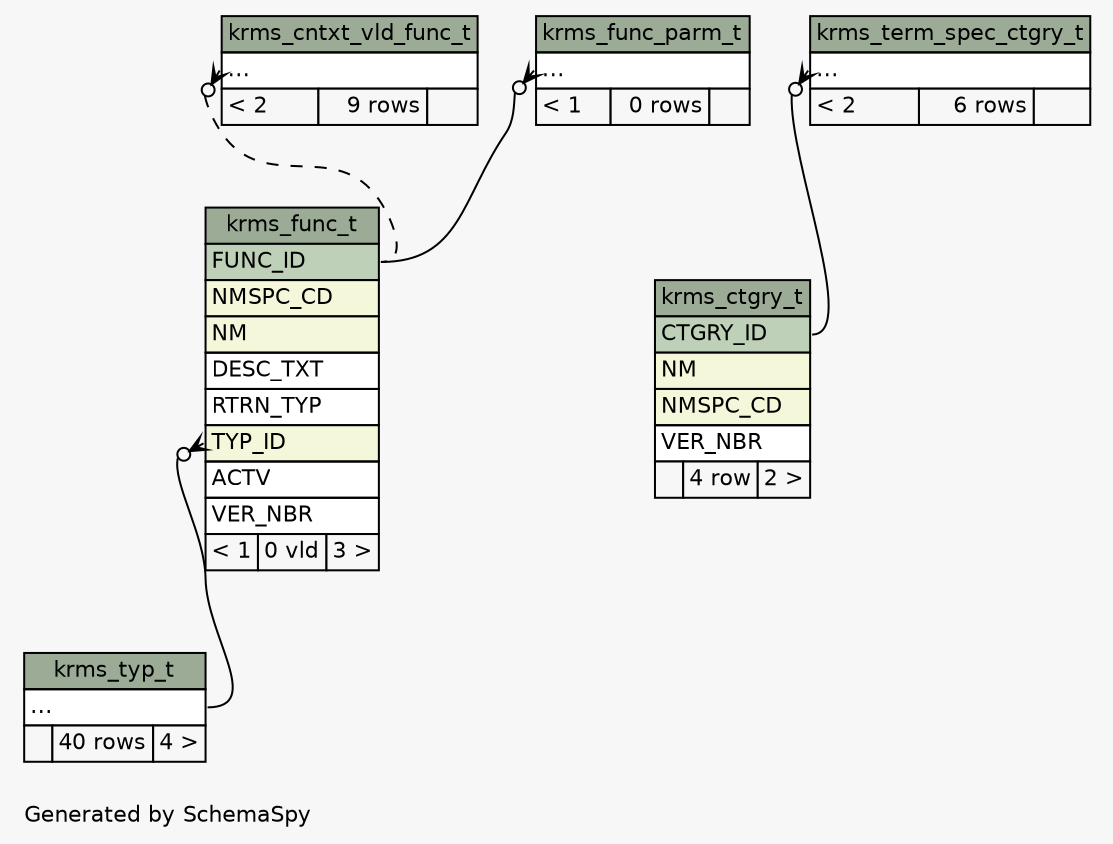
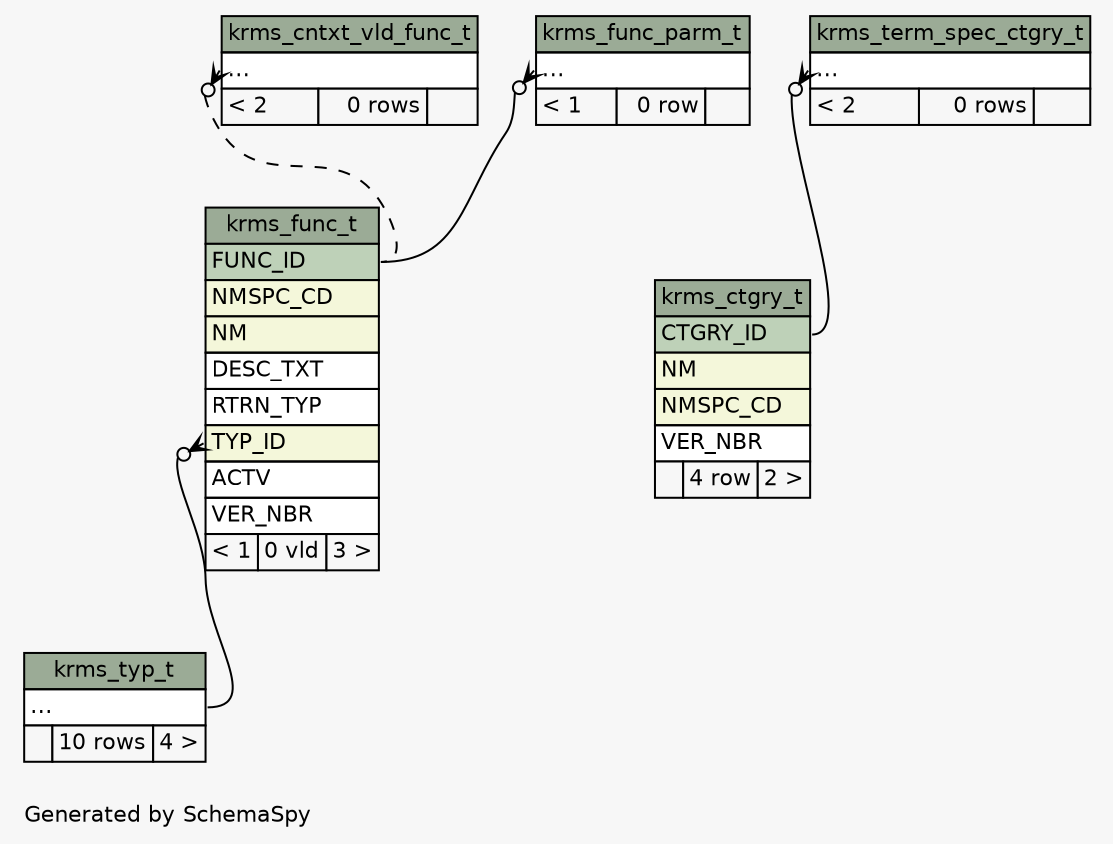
  digraph {
    bgcolor="#f7f7f7"
    fontname=Helvetica
    fontsize=11
    label="\nGenerated by SchemaSpy"
    labeljust=l
    nodesep=0.18
    rankdir=TB
    ranksep=0.46
    node [fontname=Helvetica fontsize=11 shape=plaintext]
    edge [arrowhead=none arrowsize=0.8 arrowtail=crowodot dir=back headport="FUNC_ID:e" tailport="elipses:w"]
-   n1 [label=<     <TABLE BORDER="0" CELLBORDER="1" CELLSPACING="0" BGCOLOR="#ffffff">       <TR><TD COLSPAN="3" BGCOLOR="#9bab96" ALIGN="CENTER">krms_cntxt_vld_func_t</TD></TR>       <TR><TD PORT="elipses" COLSPAN="3" ALIGN="LEFT">...</TD></TR>       <TR><TD ALIGN="LEFT" BGCOLOR="#f7f7f7">&lt; 2</TD><TD ALIGN="RIGHT" BGCOLOR="#f7f7f7">9 rows</TD><TD ALIGN="RIGHT" BGCOLOR="#f7f7f7">  </TD></TR>     </TABLE>>]
+   n1 [label=<     <TABLE BORDER="0" CELLBORDER="1" CELLSPACING="0" BGCOLOR="#ffffff">       <TR><TD COLSPAN="3" BGCOLOR="#9bab96" ALIGN="CENTER">krms_cntxt_vld_func_t</TD></TR>       <TR><TD PORT="elipses" COLSPAN="3" ALIGN="LEFT">...</TD></TR>       <TR><TD ALIGN="LEFT" BGCOLOR="#f7f7f7">&lt; 2</TD><TD ALIGN="RIGHT" BGCOLOR="#f7f7f7">0 rows</TD><TD ALIGN="RIGHT" BGCOLOR="#f7f7f7">  </TD></TR>     </TABLE>>]
    n2 [label=<     <TABLE BORDER="0" CELLBORDER="1" CELLSPACING="0" BGCOLOR="#ffffff">       <TR><TD COLSPAN="3" BGCOLOR="#9bab96" ALIGN="CENTER">krms_func_t</TD></TR>       <TR><TD PORT="FUNC_ID" COLSPAN="3" BGCOLOR="#bed1b8" ALIGN="LEFT">FUNC_ID</TD></TR>       <TR><TD PORT="NMSPC_CD" COLSPAN="3" BGCOLOR="#f4f7da" ALIGN="LEFT">NMSPC_CD</TD></TR>       <TR><TD PORT="NM" COLSPAN="3" BGCOLOR="#f4f7da" ALIGN="LEFT">NM</TD></TR>       <TR><TD PORT="DESC_TXT" COLSPAN="3" ALIGN="LEFT">DESC_TXT</TD></TR>       <TR><TD PORT="RTRN_TYP" COLSPAN="3" ALIGN="LEFT">RTRN_TYP</TD></TR>       <TR><TD PORT="TYP_ID" COLSPAN="3" BGCOLOR="#f4f7da" ALIGN="LEFT">TYP_ID</TD></TR>       <TR><TD PORT="ACTV" COLSPAN="3" ALIGN="LEFT">ACTV</TD></TR>       <TR><TD PORT="VER_NBR" COLSPAN="3" ALIGN="LEFT">VER_NBR</TD></TR>       <TR><TD ALIGN="LEFT" BGCOLOR="#f7f7f7">&lt; 1</TD><TD ALIGN="RIGHT" BGCOLOR="#f7f7f7">0 vld</TD><TD ALIGN="RIGHT" BGCOLOR="#f7f7f7">3 &gt;</TD></TR>     </TABLE>>]
-   n3 [label=<     <TABLE BORDER="0" CELLBORDER="1" CELLSPACING="0" BGCOLOR="#ffffff">       <TR><TD COLSPAN="3" BGCOLOR="#9bab96" ALIGN="CENTER">krms_typ_t</TD></TR>       <TR><TD PORT="elipses" COLSPAN="3" ALIGN="LEFT">...</TD></TR>       <TR><TD ALIGN="LEFT" BGCOLOR="#f7f7f7">  </TD><TD ALIGN="RIGHT" BGCOLOR="#f7f7f7">40 rows</TD><TD ALIGN="RIGHT" BGCOLOR="#f7f7f7">4 &gt;</TD></TR>     </TABLE>>]
+   n3 [label=<     <TABLE BORDER="0" CELLBORDER="1" CELLSPACING="0" BGCOLOR="#ffffff">       <TR><TD COLSPAN="3" BGCOLOR="#9bab96" ALIGN="CENTER">krms_typ_t</TD></TR>       <TR><TD PORT="elipses" COLSPAN="3" ALIGN="LEFT">...</TD></TR>       <TR><TD ALIGN="LEFT" BGCOLOR="#f7f7f7">  </TD><TD ALIGN="RIGHT" BGCOLOR="#f7f7f7">10 rows</TD><TD ALIGN="RIGHT" BGCOLOR="#f7f7f7">4 &gt;</TD></TR>     </TABLE>>]
    n4 [label=<     <TABLE BORDER="0" CELLBORDER="1" CELLSPACING="0" BGCOLOR="#ffffff">       <TR><TD COLSPAN="3" BGCOLOR="#9bab96" ALIGN="CENTER">krms_ctgry_t</TD></TR>       <TR><TD PORT="CTGRY_ID" COLSPAN="3" BGCOLOR="#bed1b8" ALIGN="LEFT">CTGRY_ID</TD></TR>       <TR><TD PORT="NM" COLSPAN="3" BGCOLOR="#f4f7da" ALIGN="LEFT">NM</TD></TR>       <TR><TD PORT="NMSPC_CD" COLSPAN="3" BGCOLOR="#f4f7da" ALIGN="LEFT">NMSPC_CD</TD></TR>       <TR><TD PORT="VER_NBR" COLSPAN="3" ALIGN="LEFT">VER_NBR</TD></TR>       <TR><TD ALIGN="LEFT" BGCOLOR="#f7f7f7">  </TD><TD ALIGN="RIGHT" BGCOLOR="#f7f7f7">4 row</TD><TD ALIGN="RIGHT" BGCOLOR="#f7f7f7">2 &gt;</TD></TR>     </TABLE>>]
-   n5 [label=<     <TABLE BORDER="0" CELLBORDER="1" CELLSPACING="0" BGCOLOR="#ffffff">       <TR><TD COLSPAN="3" BGCOLOR="#9bab96" ALIGN="CENTER">krms_func_parm_t</TD></TR>       <TR><TD PORT="elipses" COLSPAN="3" ALIGN="LEFT">...</TD></TR>       <TR><TD ALIGN="LEFT" BGCOLOR="#f7f7f7">&lt; 1</TD><TD ALIGN="RIGHT" BGCOLOR="#f7f7f7">0 rows</TD><TD ALIGN="RIGHT" BGCOLOR="#f7f7f7">  </TD></TR>     </TABLE>>]
-   n6 [label=<     <TABLE BORDER="0" CELLBORDER="1" CELLSPACING="0" BGCOLOR="#ffffff">       <TR><TD COLSPAN="3" BGCOLOR="#9bab96" ALIGN="CENTER">krms_term_spec_ctgry_t</TD></TR>       <TR><TD PORT="elipses" COLSPAN="3" ALIGN="LEFT">...</TD></TR>       <TR><TD ALIGN="LEFT" BGCOLOR="#f7f7f7">&lt; 2</TD><TD ALIGN="RIGHT" BGCOLOR="#f7f7f7">6 rows</TD><TD ALIGN="RIGHT" BGCOLOR="#f7f7f7">  </TD></TR>     </TABLE>>]
+   n5 [label=<     <TABLE BORDER="0" CELLBORDER="1" CELLSPACING="0" BGCOLOR="#ffffff">       <TR><TD COLSPAN="3" BGCOLOR="#9bab96" ALIGN="CENTER">krms_func_parm_t</TD></TR>       <TR><TD PORT="elipses" COLSPAN="3" ALIGN="LEFT">...</TD></TR>       <TR><TD ALIGN="LEFT" BGCOLOR="#f7f7f7">&lt; 1</TD><TD ALIGN="RIGHT" BGCOLOR="#f7f7f7">0 row</TD><TD ALIGN="RIGHT" BGCOLOR="#f7f7f7">  </TD></TR>     </TABLE>>]
+   n6 [label=<     <TABLE BORDER="0" CELLBORDER="1" CELLSPACING="0" BGCOLOR="#ffffff">       <TR><TD COLSPAN="3" BGCOLOR="#9bab96" ALIGN="CENTER">krms_term_spec_ctgry_t</TD></TR>       <TR><TD PORT="elipses" COLSPAN="3" ALIGN="LEFT">...</TD></TR>       <TR><TD ALIGN="LEFT" BGCOLOR="#f7f7f7">&lt; 2</TD><TD ALIGN="RIGHT" BGCOLOR="#f7f7f7">0 rows</TD><TD ALIGN="RIGHT" BGCOLOR="#f7f7f7">  </TD></TR>     </TABLE>>]
    n1 -> n2 [style=dashed]
    n2 -> n3 [headport="elipses:e" tailport="TYP_ID:w"]
    n5 -> n2
    n6 -> n4 [headport="CTGRY_ID:e"]
  }
